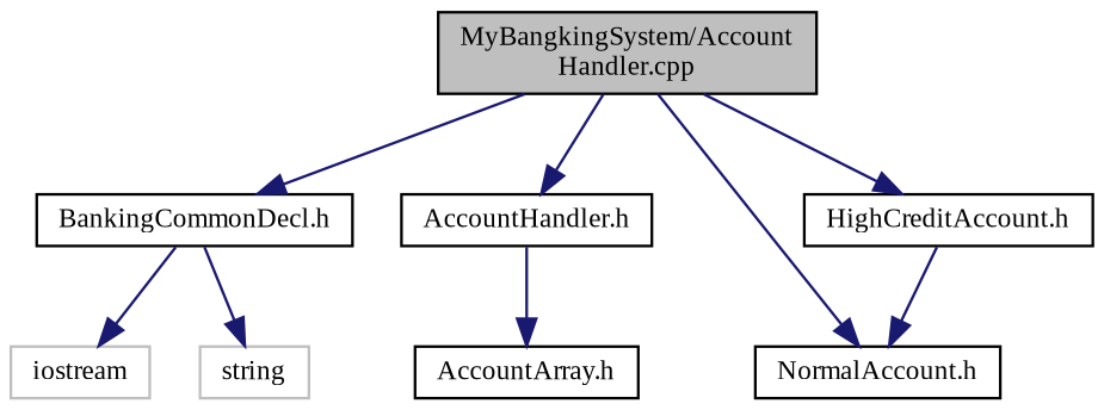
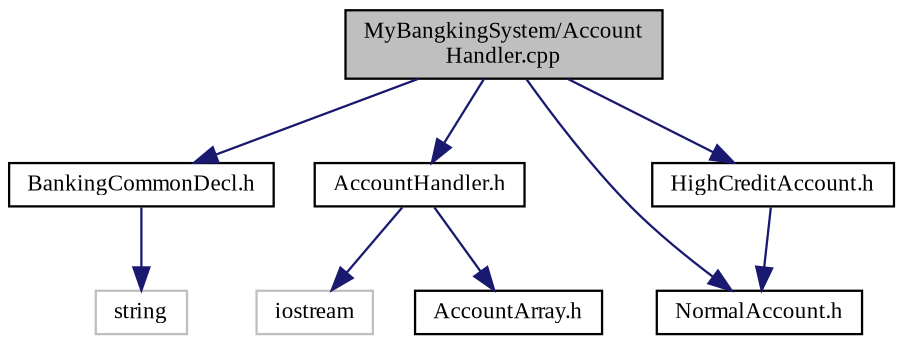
  digraph {
    fontname="Liberation Serif"
    node [color=black fillcolor=white fontname="Liberation Serif" fontsize=10 shape=record style=filled]
    edge [color=midnightblue fontname="Liberation Serif" fontsize=10 labelfontname=Helvetica labelfontsize=10 style=solid]
    n1 [fillcolor=grey75 fontcolor=black height=0.2 label="MyBangkingSystem/Account\lHandler.cpp" width=0.4]
    n2 [height=0.2 label="BankingCommonDecl.h" width=0.4]
    n3 [height=0.2 label="AccountHandler.h" width=0.4]
    n4 [height=0.2 label="NormalAccount.h" width=0.4]
    n5 [height=0.2 label="HighCreditAccount.h" width=0.4]
    n6 [color=grey75 height=0.2 label=iostream width=0.4]
    n7 [color=grey75 height=0.2 label=string width=0.4]
    n8 [height=0.2 label="AccountArray.h" width=0.4]
    n1 -> n2
    n1 -> n3
    n1 -> n4
    n1 -> n5
-   n2 -> n6
+   n3 -> n6
    n2 -> n7
    n3 -> n8
    n5 -> n4
  }
